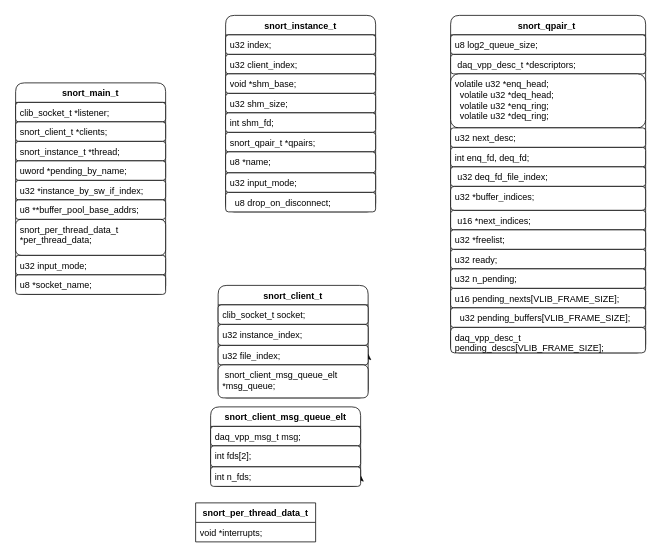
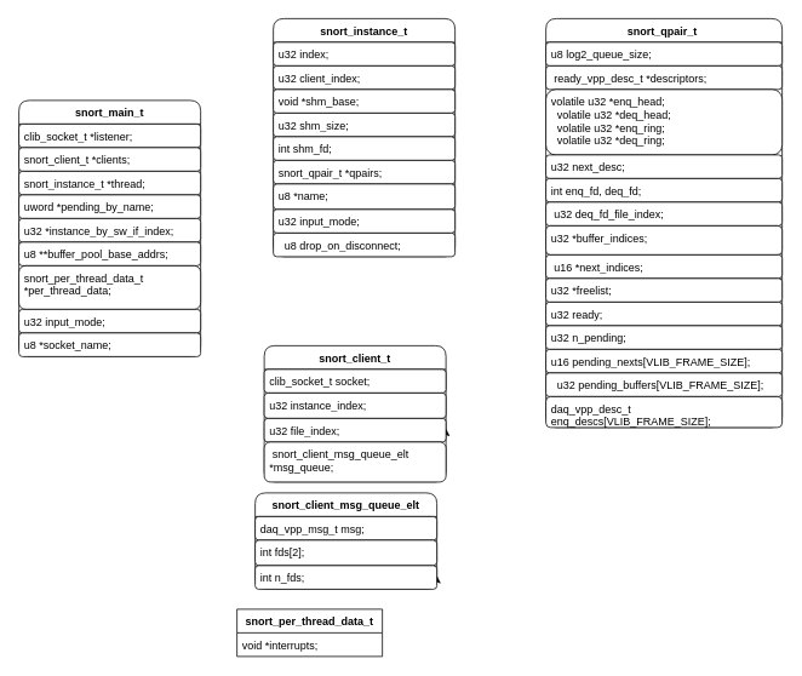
  <mxCell id="0" />
  <mxCell id="1" parent="0" />
  <mxCell id="2" value="snort_main_t" style="swimlane;fontStyle=1;align=center;verticalAlign=top;childLayout=stackLayout;horizontal=1;startSize=26;horizontalStack=0;resizeParent=1;resizeParentMax=0;resizeLast=0;collapsible=1;marginBottom=0;whiteSpace=wrap;html=1;rounded=1;" vertex="1" parent="1"><mxGeometry x="20" y="110" width="200" height="282" as="geometry" /></mxCell>
  <mxCell id="3" value="clib_socket_t *listener;" style="text;strokeColor=default;fillColor=default;align=left;verticalAlign=top;spacingLeft=4;spacingRight=4;overflow=hidden;rotatable=0;points=[[0,0.5],[1,0.5]];portConstraint=eastwest;whiteSpace=wrap;html=1;rounded=1;" vertex="1" parent="2"><mxGeometry y="26" width="200" height="26" as="geometry" /></mxCell>
  <mxCell id="4" value="snort_client_t *clients;" style="text;strokeColor=default;fillColor=default;align=left;verticalAlign=top;spacingLeft=4;spacingRight=4;overflow=hidden;rotatable=0;points=[[0,0.5],[1,0.5]];portConstraint=eastwest;whiteSpace=wrap;html=1;rounded=1;" vertex="1" parent="2"><mxGeometry y="52" width="200" height="26" as="geometry" /></mxCell>
  <mxCell id="5" style="edgeStyle=orthogonalEdgeStyle;rounded=0;orthogonalLoop=1;jettySize=auto;html=1;exitX=1;exitY=0.5;exitDx=0;exitDy=0;" edge="1" parent="2" source="6"><mxGeometry relative="1" as="geometry"><mxPoint x="200" y="91" as="targetPoint" /></mxGeometry></mxCell>
  <mxCell id="6" value="snort_instance_t *thread;" style="text;strokeColor=default;fillColor=default;align=left;verticalAlign=top;spacingLeft=4;spacingRight=4;overflow=hidden;rotatable=0;points=[[0,0.5],[1,0.5]];portConstraint=eastwest;whiteSpace=wrap;html=1;rounded=1;" vertex="1" parent="2"><mxGeometry y="78" width="200" height="26" as="geometry" /></mxCell>
  <mxCell id="7" value="uword *pending_by_name;" style="text;strokeColor=default;fillColor=default;align=left;verticalAlign=top;spacingLeft=4;spacingRight=4;overflow=hidden;rotatable=0;points=[[0,0.5],[1,0.5]];portConstraint=eastwest;whiteSpace=wrap;html=1;rounded=1;" vertex="1" parent="2"><mxGeometry y="104" width="200" height="26" as="geometry" /></mxCell>
  <mxCell id="8" value="u32 *instance_by_sw_if_index;" style="text;strokeColor=default;fillColor=default;align=left;verticalAlign=top;spacingLeft=4;spacingRight=4;overflow=hidden;rotatable=0;points=[[0,0.5],[1,0.5]];portConstraint=eastwest;whiteSpace=wrap;html=1;rounded=1;" vertex="1" parent="2"><mxGeometry y="130" width="200" height="26" as="geometry" /></mxCell>
  <mxCell id="9" value="u8 **buffer_pool_base_addrs;" style="text;strokeColor=default;fillColor=default;align=left;verticalAlign=top;spacingLeft=4;spacingRight=4;overflow=hidden;rotatable=0;points=[[0,0.5],[1,0.5]];portConstraint=eastwest;whiteSpace=wrap;html=1;rounded=1;" vertex="1" parent="2"><mxGeometry y="156" width="200" height="26" as="geometry" /></mxCell>
  <mxCell id="10" value="snort_per_thread_data_t *per_thread_data;" style="text;strokeColor=default;fillColor=default;align=left;verticalAlign=top;spacingLeft=4;spacingRight=4;overflow=hidden;rotatable=0;points=[[0,0.5],[1,0.5]];portConstraint=eastwest;whiteSpace=wrap;html=1;rounded=1;" vertex="1" parent="2"><mxGeometry y="182" width="200" height="48" as="geometry" /></mxCell>
  <mxCell id="11" value="u32 input_mode;" style="text;strokeColor=default;fillColor=default;align=left;verticalAlign=top;spacingLeft=4;spacingRight=4;overflow=hidden;rotatable=0;points=[[0,0.5],[1,0.5]];portConstraint=eastwest;whiteSpace=wrap;html=1;rounded=1;" vertex="1" parent="2"><mxGeometry y="230" width="200" height="26" as="geometry" /></mxCell>
  <mxCell id="12" value="u8 *socket_name;" style="text;strokeColor=default;fillColor=default;align=left;verticalAlign=top;spacingLeft=4;spacingRight=4;overflow=hidden;rotatable=0;points=[[0,0.5],[1,0.5]];portConstraint=eastwest;whiteSpace=wrap;html=1;rounded=1;" vertex="1" parent="2"><mxGeometry y="256" width="200" height="26" as="geometry" /></mxCell>
  <mxCell id="13" value="snort_per_thread_data_t" style="swimlane;fontStyle=1;align=center;verticalAlign=top;childLayout=stackLayout;horizontal=1;startSize=26;horizontalStack=0;resizeParent=1;resizeParentMax=0;resizeLast=0;collapsible=1;marginBottom=0;whiteSpace=wrap;html=1;" vertex="1" parent="1"><mxGeometry x="260" y="670" width="160" height="52" as="geometry" /></mxCell>
  <mxCell id="14" value="void *interrupts;" style="text;strokeColor=none;fillColor=none;align=left;verticalAlign=top;spacingLeft=4;spacingRight=4;overflow=hidden;rotatable=0;points=[[0,0.5],[1,0.5]];portConstraint=eastwest;whiteSpace=wrap;html=1;" vertex="1" parent="13"><mxGeometry y="26" width="160" height="26" as="geometry" /></mxCell>
  <mxCell id="15" value="snort_qpair_t&amp;nbsp;" style="swimlane;fontStyle=1;align=center;verticalAlign=top;childLayout=stackLayout;horizontal=1;startSize=26;horizontalStack=0;resizeParent=1;resizeParentMax=0;resizeLast=0;collapsible=1;marginBottom=0;whiteSpace=wrap;html=1;rounded=1;" vertex="1" parent="1"><mxGeometry x="600" y="20" width="260" height="450" as="geometry" /></mxCell>
  <mxCell id="16" value="u8 log2_queue_size;" style="text;strokeColor=default;fillColor=default;align=left;verticalAlign=top;spacingLeft=4;spacingRight=4;overflow=hidden;rotatable=0;points=[[0,0.5],[1,0.5]];portConstraint=eastwest;whiteSpace=wrap;html=1;rounded=1;" vertex="1" parent="15"><mxGeometry y="26" width="260" height="26" as="geometry" /></mxCell>
- <mxCell id="17" value="&amp;nbsp;daq_vpp_desc_t *descriptors;" style="text;strokeColor=default;fillColor=default;align=left;verticalAlign=top;spacingLeft=4;spacingRight=4;overflow=hidden;rotatable=0;points=[[0,0.5],[1,0.5]];portConstraint=eastwest;whiteSpace=wrap;html=1;rounded=1;" vertex="1" parent="15"><mxGeometry y="52" width="260" height="26" as="geometry" /></mxCell>
+ <mxCell id="17" value="&amp;nbsp;ready_vpp_desc_t *descriptors;" style="text;strokeColor=default;fillColor=default;align=left;verticalAlign=top;spacingLeft=4;spacingRight=4;overflow=hidden;rotatable=0;points=[[0,0.5],[1,0.5]];portConstraint=eastwest;whiteSpace=wrap;html=1;rounded=1;" vertex="1" parent="15"><mxGeometry y="52" width="260" height="26" as="geometry" /></mxCell>
  <mxCell id="18" value="&lt;div&gt;volatile u32 *enq_head;&lt;/div&gt;&lt;div&gt;&amp;nbsp; volatile u32 *deq_head;&lt;/div&gt;&lt;div&gt;&amp;nbsp; volatile u32 *enq_ring;&lt;/div&gt;&lt;div&gt;&amp;nbsp; volatile u32 *deq_ring;&lt;/div&gt;" style="text;strokeColor=default;fillColor=default;align=left;verticalAlign=top;spacingLeft=4;spacingRight=4;overflow=hidden;rotatable=0;points=[[0,0.5],[1,0.5]];portConstraint=eastwest;whiteSpace=wrap;html=1;rounded=1;" vertex="1" parent="15"><mxGeometry y="78" width="260" height="72" as="geometry" /></mxCell>
  <mxCell id="19" value="u32 next_desc;" style="text;strokeColor=default;fillColor=default;align=left;verticalAlign=top;spacingLeft=4;spacingRight=4;overflow=hidden;rotatable=0;points=[[0,0.5],[1,0.5]];portConstraint=eastwest;whiteSpace=wrap;html=1;rounded=1;" vertex="1" parent="15"><mxGeometry y="150" width="260" height="26" as="geometry" /></mxCell>
  <mxCell id="20" value="int enq_fd, deq_fd;" style="text;strokeColor=default;fillColor=default;align=left;verticalAlign=top;spacingLeft=4;spacingRight=4;overflow=hidden;rotatable=0;points=[[0,0.5],[1,0.5]];portConstraint=eastwest;whiteSpace=wrap;html=1;rounded=1;" vertex="1" parent="15"><mxGeometry y="176" width="260" height="26" as="geometry" /></mxCell>
  <mxCell id="21" value="&amp;nbsp;u32 deq_fd_file_index;" style="text;strokeColor=default;fillColor=default;align=left;verticalAlign=top;spacingLeft=4;spacingRight=4;overflow=hidden;rotatable=0;points=[[0,0.5],[1,0.5]];portConstraint=eastwest;whiteSpace=wrap;html=1;rounded=1;" vertex="1" parent="15"><mxGeometry y="202" width="260" height="26" as="geometry" /></mxCell>
  <mxCell id="22" value="u32 *buffer_indices;" style="text;strokeColor=default;fillColor=default;align=left;verticalAlign=top;spacingLeft=4;spacingRight=4;overflow=hidden;rotatable=0;points=[[0,0.5],[1,0.5]];portConstraint=eastwest;whiteSpace=wrap;html=1;rounded=1;" vertex="1" parent="15"><mxGeometry y="228" width="260" height="32" as="geometry" /></mxCell>
  <mxCell id="23" value="&amp;nbsp;u16 *next_indices;" style="text;strokeColor=default;fillColor=default;align=left;verticalAlign=top;spacingLeft=4;spacingRight=4;overflow=hidden;rotatable=0;points=[[0,0.5],[1,0.5]];portConstraint=eastwest;whiteSpace=wrap;html=1;rounded=1;" vertex="1" parent="15"><mxGeometry y="260" width="260" height="26" as="geometry" /></mxCell>
  <mxCell id="24" value="u32 *freelist;" style="text;strokeColor=default;fillColor=default;align=left;verticalAlign=top;spacingLeft=4;spacingRight=4;overflow=hidden;rotatable=0;points=[[0,0.5],[1,0.5]];portConstraint=eastwest;whiteSpace=wrap;html=1;rounded=1;" vertex="1" parent="15"><mxGeometry y="286" width="260" height="26" as="geometry" /></mxCell>
  <mxCell id="25" value="u32 ready;" style="text;strokeColor=default;fillColor=default;align=left;verticalAlign=top;spacingLeft=4;spacingRight=4;overflow=hidden;rotatable=0;points=[[0,0.5],[1,0.5]];portConstraint=eastwest;whiteSpace=wrap;html=1;rounded=1;" vertex="1" parent="15"><mxGeometry y="312" width="260" height="26" as="geometry" /></mxCell>
  <mxCell id="26" value="u32 n_pending;" style="text;strokeColor=default;fillColor=default;align=left;verticalAlign=top;spacingLeft=4;spacingRight=4;overflow=hidden;rotatable=0;points=[[0,0.5],[1,0.5]];portConstraint=eastwest;whiteSpace=wrap;html=1;rounded=1;" vertex="1" parent="15"><mxGeometry y="338" width="260" height="26" as="geometry" /></mxCell>
  <mxCell id="27" value="u16 pending_nexts[VLIB_FRAME_SIZE];" style="text;strokeColor=default;fillColor=default;align=left;verticalAlign=top;spacingLeft=4;spacingRight=4;overflow=hidden;rotatable=0;points=[[0,0.5],[1,0.5]];portConstraint=eastwest;whiteSpace=wrap;html=1;rounded=1;" vertex="1" parent="15"><mxGeometry y="364" width="260" height="26" as="geometry" /></mxCell>
  <mxCell id="28" value="&amp;nbsp; u32 pending_buffers[VLIB_FRAME_SIZE];" style="text;strokeColor=default;fillColor=default;align=left;verticalAlign=top;spacingLeft=4;spacingRight=4;overflow=hidden;rotatable=0;points=[[0,0.5],[1,0.5]];portConstraint=eastwest;whiteSpace=wrap;html=1;rounded=1;" vertex="1" parent="15"><mxGeometry y="390" width="260" height="26" as="geometry" /></mxCell>
- <mxCell id="29" value="daq_vpp_desc_t pending_descs[VLIB_FRAME_SIZE];" style="text;strokeColor=default;fillColor=default;align=left;verticalAlign=top;spacingLeft=4;spacingRight=4;overflow=hidden;rotatable=0;points=[[0,0.5],[1,0.5]];portConstraint=eastwest;whiteSpace=wrap;html=1;rounded=1;" vertex="1" parent="15"><mxGeometry y="416" width="260" height="34" as="geometry" /></mxCell>
+ <mxCell id="29" value="daq_vpp_desc_t enq_descs[VLIB_FRAME_SIZE];" style="text;strokeColor=default;fillColor=default;align=left;verticalAlign=top;spacingLeft=4;spacingRight=4;overflow=hidden;rotatable=0;points=[[0,0.5],[1,0.5]];portConstraint=eastwest;whiteSpace=wrap;html=1;rounded=1;" vertex="1" parent="15"><mxGeometry y="416" width="260" height="34" as="geometry" /></mxCell>
  <mxCell id="30" value="snort_instance_t" style="swimlane;fontStyle=1;align=center;verticalAlign=top;childLayout=stackLayout;horizontal=1;startSize=26;horizontalStack=0;resizeParent=1;resizeParentMax=0;resizeLast=0;collapsible=1;marginBottom=0;whiteSpace=wrap;html=1;rounded=1;" vertex="1" parent="1"><mxGeometry x="300" y="20" width="200" height="262" as="geometry" /></mxCell>
  <mxCell id="31" value="u32 index;" style="text;strokeColor=default;fillColor=default;align=left;verticalAlign=top;spacingLeft=4;spacingRight=4;overflow=hidden;rotatable=0;points=[[0,0.5],[1,0.5]];portConstraint=eastwest;whiteSpace=wrap;html=1;rounded=1;" vertex="1" parent="30"><mxGeometry y="26" width="200" height="26" as="geometry" /></mxCell>
  <mxCell id="32" value="u32 client_index;" style="text;strokeColor=default;fillColor=default;align=left;verticalAlign=top;spacingLeft=4;spacingRight=4;overflow=hidden;rotatable=0;points=[[0,0.5],[1,0.5]];portConstraint=eastwest;whiteSpace=wrap;html=1;rounded=1;" vertex="1" parent="30"><mxGeometry y="52" width="200" height="26" as="geometry" /></mxCell>
  <mxCell id="33" style="edgeStyle=orthogonalEdgeStyle;rounded=0;orthogonalLoop=1;jettySize=auto;html=1;exitX=1;exitY=0.5;exitDx=0;exitDy=0;" edge="1" parent="30" source="34"><mxGeometry relative="1" as="geometry"><mxPoint x="200" y="91" as="targetPoint" /></mxGeometry></mxCell>
  <mxCell id="34" value="void *shm_base;" style="text;strokeColor=default;fillColor=default;align=left;verticalAlign=top;spacingLeft=4;spacingRight=4;overflow=hidden;rotatable=0;points=[[0,0.5],[1,0.5]];portConstraint=eastwest;whiteSpace=wrap;html=1;rounded=1;" vertex="1" parent="30"><mxGeometry y="78" width="200" height="26" as="geometry" /></mxCell>
  <mxCell id="35" value="u32 shm_size;" style="text;strokeColor=default;fillColor=default;align=left;verticalAlign=top;spacingLeft=4;spacingRight=4;overflow=hidden;rotatable=0;points=[[0,0.5],[1,0.5]];portConstraint=eastwest;whiteSpace=wrap;html=1;rounded=1;" vertex="1" parent="30"><mxGeometry y="104" width="200" height="26" as="geometry" /></mxCell>
  <mxCell id="36" value="int shm_fd;" style="text;strokeColor=default;fillColor=default;align=left;verticalAlign=top;spacingLeft=4;spacingRight=4;overflow=hidden;rotatable=0;points=[[0,0.5],[1,0.5]];portConstraint=eastwest;whiteSpace=wrap;html=1;rounded=1;" vertex="1" parent="30"><mxGeometry y="130" width="200" height="26" as="geometry" /></mxCell>
  <mxCell id="37" value="snort_qpair_t *qpairs;" style="text;strokeColor=default;fillColor=default;align=left;verticalAlign=top;spacingLeft=4;spacingRight=4;overflow=hidden;rotatable=0;points=[[0,0.5],[1,0.5]];portConstraint=eastwest;whiteSpace=wrap;html=1;rounded=1;" vertex="1" parent="30"><mxGeometry y="156" width="200" height="26" as="geometry" /></mxCell>
  <mxCell id="38" value="u8 *name;" style="text;strokeColor=default;fillColor=default;align=left;verticalAlign=top;spacingLeft=4;spacingRight=4;overflow=hidden;rotatable=0;points=[[0,0.5],[1,0.5]];portConstraint=eastwest;whiteSpace=wrap;html=1;rounded=1;" vertex="1" parent="30"><mxGeometry y="182" width="200" height="28" as="geometry" /></mxCell>
  <mxCell id="39" value="u32 input_mode;" style="text;strokeColor=default;fillColor=default;align=left;verticalAlign=top;spacingLeft=4;spacingRight=4;overflow=hidden;rotatable=0;points=[[0,0.5],[1,0.5]];portConstraint=eastwest;whiteSpace=wrap;html=1;rounded=1;" vertex="1" parent="30"><mxGeometry y="210" width="200" height="26" as="geometry" /></mxCell>
  <mxCell id="40" value="&amp;nbsp; u8 drop_on_disconnect;" style="text;strokeColor=default;fillColor=default;align=left;verticalAlign=top;spacingLeft=4;spacingRight=4;overflow=hidden;rotatable=0;points=[[0,0.5],[1,0.5]];portConstraint=eastwest;whiteSpace=wrap;html=1;rounded=1;" vertex="1" parent="30"><mxGeometry y="236" width="200" height="26" as="geometry" /></mxCell>
  <mxCell id="41" value="snort_client_msg_queue_elt" style="swimlane;fontStyle=1;align=center;verticalAlign=top;childLayout=stackLayout;horizontal=1;startSize=26;horizontalStack=0;resizeParent=1;resizeParentMax=0;resizeLast=0;collapsible=1;marginBottom=0;whiteSpace=wrap;html=1;rounded=1;" vertex="1" parent="1"><mxGeometry x="280" y="542" width="200" height="106" as="geometry" /></mxCell>
  <mxCell id="42" value="daq_vpp_msg_t msg;" style="text;strokeColor=default;fillColor=default;align=left;verticalAlign=top;spacingLeft=4;spacingRight=4;overflow=hidden;rotatable=0;points=[[0,0.5],[1,0.5]];portConstraint=eastwest;whiteSpace=wrap;html=1;rounded=1;" vertex="1" parent="41"><mxGeometry y="26" width="200" height="26" as="geometry" /></mxCell>
  <mxCell id="43" style="edgeStyle=orthogonalEdgeStyle;rounded=0;orthogonalLoop=1;jettySize=auto;html=1;exitX=1;exitY=0.5;exitDx=0;exitDy=0;" edge="1" parent="41" source="45"><mxGeometry relative="1" as="geometry"><mxPoint x="200" y="91" as="targetPoint" /></mxGeometry></mxCell>
  <mxCell id="44" value="int fds[2];" style="text;strokeColor=default;fillColor=default;align=left;verticalAlign=top;spacingLeft=4;spacingRight=4;overflow=hidden;rotatable=0;points=[[0,0.5],[1,0.5]];portConstraint=eastwest;whiteSpace=wrap;html=1;rounded=1;" vertex="1" parent="41"><mxGeometry y="52" width="200" height="28" as="geometry" /></mxCell>
  <mxCell id="45" value="int n_fds;" style="text;strokeColor=default;fillColor=default;align=left;verticalAlign=top;spacingLeft=4;spacingRight=4;overflow=hidden;rotatable=0;points=[[0,0.5],[1,0.5]];portConstraint=eastwest;whiteSpace=wrap;html=1;rounded=1;" vertex="1" parent="41"><mxGeometry y="80" width="200" height="26" as="geometry" /></mxCell>
  <mxCell id="46" value="snort_client_t" style="swimlane;fontStyle=1;align=center;verticalAlign=top;childLayout=stackLayout;horizontal=1;startSize=26;horizontalStack=0;resizeParent=1;resizeParentMax=0;resizeLast=0;collapsible=1;marginBottom=0;whiteSpace=wrap;html=1;rounded=1;" vertex="1" parent="1"><mxGeometry x="290" y="380" width="200" height="150" as="geometry" /></mxCell>
  <mxCell id="47" value="clib_socket_t socket;" style="text;strokeColor=default;fillColor=default;align=left;verticalAlign=top;spacingLeft=4;spacingRight=4;overflow=hidden;rotatable=0;points=[[0,0.5],[1,0.5]];portConstraint=eastwest;whiteSpace=wrap;html=1;rounded=1;" vertex="1" parent="46"><mxGeometry y="26" width="200" height="26" as="geometry" /></mxCell>
  <mxCell id="48" style="edgeStyle=orthogonalEdgeStyle;rounded=0;orthogonalLoop=1;jettySize=auto;html=1;exitX=1;exitY=0.5;exitDx=0;exitDy=0;" edge="1" parent="46" source="50"><mxGeometry relative="1" as="geometry"><mxPoint x="200" y="91" as="targetPoint" /></mxGeometry></mxCell>
  <mxCell id="49" value="u32 instance_index;" style="text;strokeColor=default;fillColor=default;align=left;verticalAlign=top;spacingLeft=4;spacingRight=4;overflow=hidden;rotatable=0;points=[[0,0.5],[1,0.5]];portConstraint=eastwest;whiteSpace=wrap;html=1;rounded=1;" vertex="1" parent="46"><mxGeometry y="52" width="200" height="28" as="geometry" /></mxCell>
  <mxCell id="50" value="u32 file_index;" style="text;strokeColor=default;fillColor=default;align=left;verticalAlign=top;spacingLeft=4;spacingRight=4;overflow=hidden;rotatable=0;points=[[0,0.5],[1,0.5]];portConstraint=eastwest;whiteSpace=wrap;html=1;rounded=1;" vertex="1" parent="46"><mxGeometry y="80" width="200" height="26" as="geometry" /></mxCell>
  <mxCell id="51" value="&amp;nbsp;snort_client_msg_queue_elt *msg_queue;" style="text;strokeColor=default;fillColor=default;align=left;verticalAlign=top;spacingLeft=4;spacingRight=4;overflow=hidden;rotatable=0;points=[[0,0.5],[1,0.5]];portConstraint=eastwest;whiteSpace=wrap;html=1;rounded=1;" vertex="1" parent="46"><mxGeometry y="106" width="200" height="44" as="geometry" /></mxCell>
